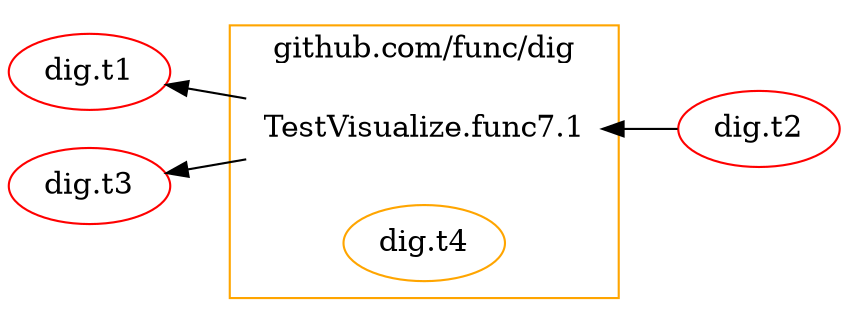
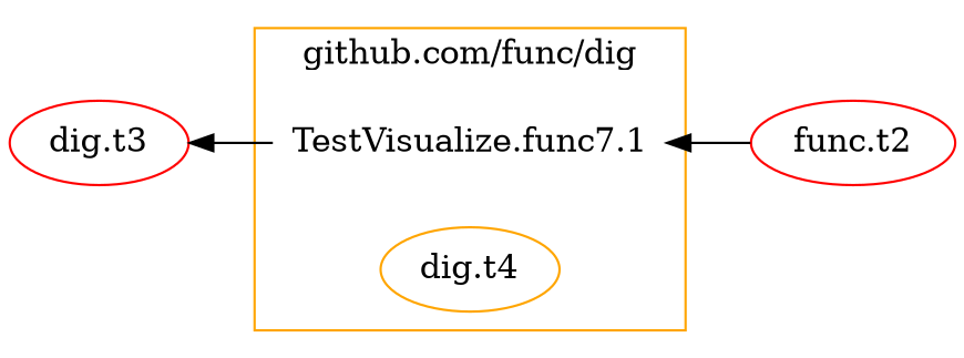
  digraph {
    compound=true
    rankdir=RL
    node [color=red]
    n1 [label="TestVisualize.func7.1" shape=plaintext color=""]
    n2 [color=orange label="dig.t4"]
-   "dig.t1"
    "dig.t3"
-   "dig.t2"
+   "dig.t2" [label="func.t2"]
    subgraph cluster_1 {
      color=orange
      label="github.com/func/dig"
      n1
      n2
    }
-   n1 -> "dig.t1"
    n1 -> "dig.t3"
    "dig.t2" -> n1
  }
